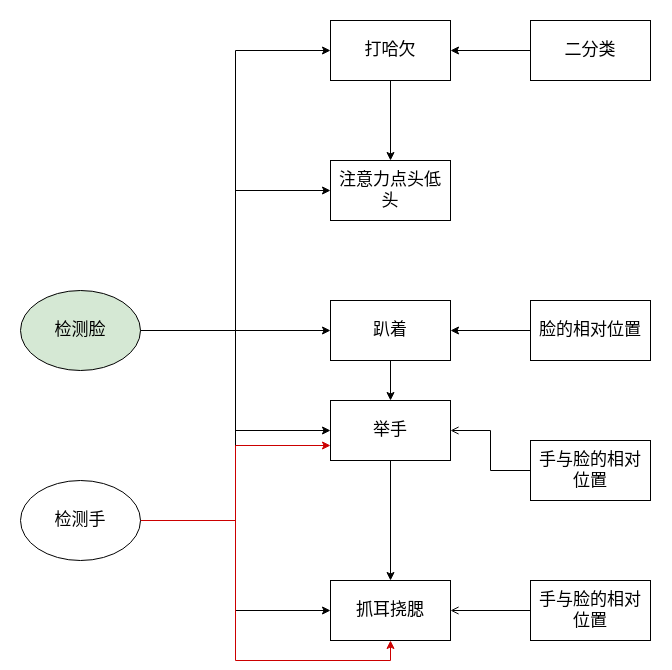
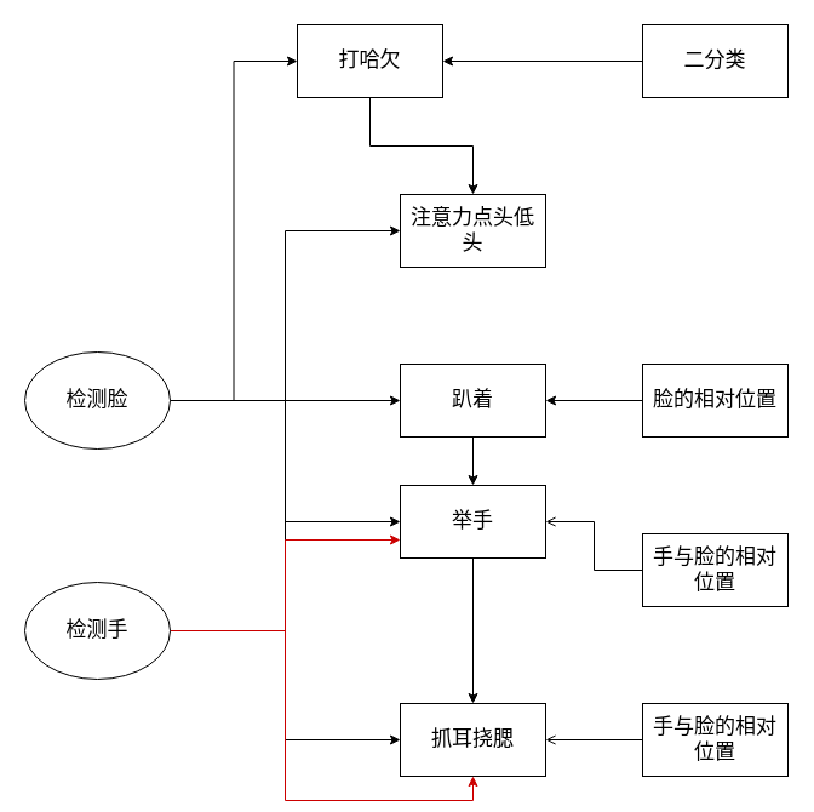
  <mxCell id="0" />
  <mxCell id="1" parent="0" />
  <mxCell id="2" value="" style="edgeStyle=orthogonalEdgeStyle;rounded=0;orthogonalLoop=1;jettySize=auto;html=1;fontSize=17;fontFamily=Times New Roman;" edge="1" parent="1" source="4" target="5"><mxGeometry relative="1" as="geometry" /></mxCell>
  <mxCell id="3" value="" style="edgeStyle=orthogonalEdgeStyle;rounded=0;orthogonalLoop=1;jettySize=auto;html=1;fontFamily=Times New Roman;fontSize=17;startArrow=none;startFill=0;" edge="1" parent="1" source="20" target="4"><mxGeometry relative="1" as="geometry" /></mxCell>
- <mxCell id="4" value="打哈欠" style="rounded=0;whiteSpace=wrap;html=1;fontSize=17;fontFamily=Times New Roman;" vertex="1" parent="1"><mxGeometry x="330" y="20" width="120" height="60" as="geometry" /></mxCell>
+ <mxCell id="4" value="打哈欠" style="rounded=0;whiteSpace=wrap;html=1;fontSize=17;fontFamily=Times New Roman;" vertex="1" parent="1"><mxGeometry x="245" y="20" width="120" height="60" as="geometry" /></mxCell>
  <mxCell id="5" value="注意力点头低头" style="rounded=0;whiteSpace=wrap;html=1;fontSize=17;fontFamily=Times New Roman;" vertex="1" parent="1"><mxGeometry x="330" y="160" width="120" height="60" as="geometry" /></mxCell>
  <mxCell id="6" value="" style="edgeStyle=orthogonalEdgeStyle;rounded=0;orthogonalLoop=1;jettySize=auto;html=1;fontSize=17;fontFamily=Times New Roman;" edge="1" parent="1" source="8" target="11"><mxGeometry relative="1" as="geometry" /></mxCell>
  <mxCell id="7" value="" style="edgeStyle=orthogonalEdgeStyle;rounded=0;orthogonalLoop=1;jettySize=auto;html=1;fontFamily=Times New Roman;fontSize=17;fontColor=#CC0000;" edge="1" parent="1" source="24" target="8"><mxGeometry relative="1" as="geometry" /></mxCell>
  <mxCell id="8" value="趴着" style="rounded=0;whiteSpace=wrap;html=1;fontSize=17;fontFamily=Times New Roman;" vertex="1" parent="1"><mxGeometry x="330" y="300" width="120" height="60" as="geometry" /></mxCell>
  <mxCell id="9" value="" style="edgeStyle=orthogonalEdgeStyle;rounded=0;orthogonalLoop=1;jettySize=auto;html=1;fontSize=17;fontFamily=Times New Roman;" edge="1" parent="1" source="11" target="13"><mxGeometry relative="1" as="geometry" /></mxCell>
  <mxCell id="10" value="" style="edgeStyle=orthogonalEdgeStyle;rounded=0;orthogonalLoop=1;jettySize=auto;html=1;startArrow=none;startFill=0;endArrow=open;endFill=0;strokeColor=#000000;fontFamily=Times New Roman;fontSize=17;fontColor=#CC0000;" edge="1" parent="1" source="25" target="11"><mxGeometry relative="1" as="geometry" /></mxCell>
  <mxCell id="11" value="举手" style="rounded=0;whiteSpace=wrap;html=1;fontSize=17;fontFamily=Times New Roman;" vertex="1" parent="1"><mxGeometry x="330" y="400" width="120" height="60" as="geometry" /></mxCell>
  <mxCell id="12" value="" style="edgeStyle=orthogonalEdgeStyle;rounded=0;orthogonalLoop=1;jettySize=auto;html=1;startArrow=none;startFill=0;endArrow=open;endFill=0;strokeColor=#000000;fontFamily=Times New Roman;fontSize=17;fontColor=#CC0000;" edge="1" parent="1" source="26" target="13"><mxGeometry relative="1" as="geometry" /></mxCell>
  <mxCell id="13" value="抓耳挠腮" style="rounded=0;whiteSpace=wrap;html=1;fontSize=17;fontFamily=Times New Roman;" vertex="1" parent="1"><mxGeometry x="330" y="580" width="120" height="60" as="geometry" /></mxCell>
  <mxCell id="14" style="edgeStyle=orthogonalEdgeStyle;rounded=0;orthogonalLoop=1;jettySize=auto;html=1;fontSize=17;fontFamily=Times New Roman;" edge="1" parent="1" source="19" target="8"><mxGeometry relative="1" as="geometry" /></mxCell>
  <mxCell id="15" style="edgeStyle=orthogonalEdgeStyle;rounded=0;orthogonalLoop=1;jettySize=auto;html=1;entryX=0;entryY=0.5;entryDx=0;entryDy=0;fontSize=17;fontFamily=Times New Roman;" edge="1" parent="1" source="19" target="5"><mxGeometry relative="1" as="geometry" /></mxCell>
  <mxCell id="16" style="edgeStyle=orthogonalEdgeStyle;rounded=0;orthogonalLoop=1;jettySize=auto;html=1;entryX=0;entryY=0.5;entryDx=0;entryDy=0;fontSize=17;fontFamily=Times New Roman;" edge="1" parent="1" source="19" target="4"><mxGeometry relative="1" as="geometry" /></mxCell>
  <mxCell id="17" style="edgeStyle=orthogonalEdgeStyle;rounded=0;orthogonalLoop=1;jettySize=auto;html=1;entryX=0;entryY=0.5;entryDx=0;entryDy=0;fontSize=17;fontFamily=Times New Roman;" edge="1" parent="1" source="19" target="11"><mxGeometry relative="1" as="geometry" /></mxCell>
  <mxCell id="18" style="edgeStyle=orthogonalEdgeStyle;rounded=0;orthogonalLoop=1;jettySize=auto;html=1;entryX=0;entryY=0.5;entryDx=0;entryDy=0;fontSize=17;fontFamily=Times New Roman;" edge="1" parent="1" source="19" target="13"><mxGeometry relative="1" as="geometry" /></mxCell>
- <mxCell id="19" value="检测脸" style="ellipse;whiteSpace=wrap;html=1;fontSize=17;fontFamily=Times New Roman;fillColor=#d5e8d4;" vertex="1" parent="1"><mxGeometry x="20" y="290" width="120" height="80" as="geometry" /></mxCell>
+ <mxCell id="19" value="检测脸" style="ellipse;whiteSpace=wrap;html=1;fontSize=17;fontFamily=Times New Roman;" vertex="1" parent="1"><mxGeometry x="20" y="290" width="120" height="80" as="geometry" /></mxCell>
  <mxCell id="20" value="二分类" style="rounded=0;whiteSpace=wrap;html=1;fontSize=17;fontFamily=Times New Roman;" vertex="1" parent="1"><mxGeometry x="530" y="20" width="120" height="60" as="geometry" /></mxCell>
  <mxCell id="21" style="edgeStyle=orthogonalEdgeStyle;rounded=0;orthogonalLoop=1;jettySize=auto;html=1;entryX=0.5;entryY=1;entryDx=0;entryDy=0;fontFamily=Times New Roman;fontSize=17;fontColor=#CC0000;strokeColor=#CC0000;" edge="1" parent="1" source="23" target="13"><mxGeometry relative="1" as="geometry" /></mxCell>
  <mxCell id="22" style="edgeStyle=orthogonalEdgeStyle;rounded=0;orthogonalLoop=1;jettySize=auto;html=1;entryX=0;entryY=0.75;entryDx=0;entryDy=0;strokeColor=#CC0000;fontFamily=Times New Roman;fontSize=17;fontColor=#CC0000;" edge="1" parent="1" source="23" target="11"><mxGeometry relative="1" as="geometry" /></mxCell>
  <mxCell id="23" value="检测手" style="ellipse;whiteSpace=wrap;html=1;fontSize=17;fontFamily=Times New Roman;" vertex="1" parent="1"><mxGeometry x="20" y="480" width="120" height="80" as="geometry" /></mxCell>
  <mxCell id="24" value="脸的相对位置" style="rounded=0;whiteSpace=wrap;html=1;fontSize=17;fontFamily=Times New Roman;" vertex="1" parent="1"><mxGeometry x="530" y="300" width="120" height="60" as="geometry" /></mxCell>
  <mxCell id="25" value="手与脸的相对位置" style="rounded=0;whiteSpace=wrap;html=1;fontSize=17;fontFamily=Times New Roman;" vertex="1" parent="1"><mxGeometry x="530" y="440" width="120" height="60" as="geometry" /></mxCell>
  <mxCell id="26" value="手与脸的相对位置" style="rounded=0;whiteSpace=wrap;html=1;fontSize=17;fontFamily=Times New Roman;" vertex="1" parent="1"><mxGeometry x="530" y="580" width="120" height="60" as="geometry" /></mxCell>
